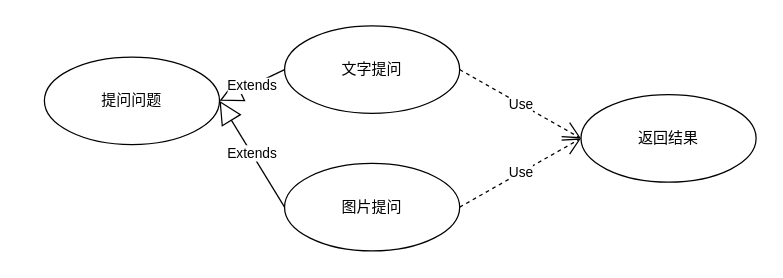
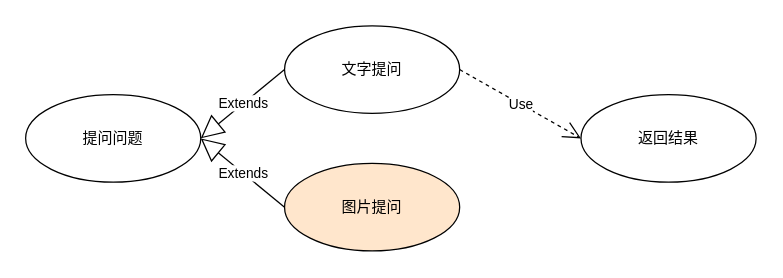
  <mxCell id="0" />
  <mxCell id="1" parent="0" />
- <mxCell id="2" value="提问问题" style="ellipse;whiteSpace=wrap;html=1;" vertex="1" parent="1"><mxGeometry x="35" y="45" width="140" height="70" as="geometry" /></mxCell>
+ <mxCell id="2" value="提问问题" style="ellipse;whiteSpace=wrap;html=1;" vertex="1" parent="1"><mxGeometry x="20" y="75" width="140" height="70" as="geometry" /></mxCell>
  <mxCell id="3" value="文字提问" style="ellipse;whiteSpace=wrap;html=1;" vertex="1" parent="1"><mxGeometry x="227" y="20" width="140" height="70" as="geometry" /></mxCell>
- <mxCell id="4" value="图片提问" style="ellipse;whiteSpace=wrap;html=1;" vertex="1" parent="1"><mxGeometry x="227" y="130" width="140" height="70" as="geometry" /></mxCell>
+ <mxCell id="4" value="图片提问" style="ellipse;whiteSpace=wrap;html=1;fillColor=#ffe6cc;" vertex="1" parent="1"><mxGeometry x="227" y="130" width="140" height="70" as="geometry" /></mxCell>
  <mxCell id="5" value="Extends" style="endArrow=block;endSize=16;endFill=0;html=1;rounded=0;entryX=1;entryY=0.5;entryDx=0;entryDy=0;exitX=0;exitY=0.5;exitDx=0;exitDy=0;" edge="1" parent="1" source="3" target="2"><mxGeometry width="160" relative="1" as="geometry"><mxPoint x="197" y="140" as="sourcePoint" /><mxPoint x="357" y="140" as="targetPoint" /></mxGeometry></mxCell>
  <mxCell id="6" value="Extends" style="endArrow=block;endSize=16;endFill=0;html=1;rounded=0;entryX=1;entryY=0.5;entryDx=0;entryDy=0;exitX=0;exitY=0.5;exitDx=0;exitDy=0;" edge="1" parent="1" source="4" target="2"><mxGeometry width="160" relative="1" as="geometry"><mxPoint x="227" y="120" as="sourcePoint" /><mxPoint x="160" y="175" as="targetPoint" /></mxGeometry></mxCell>
  <mxCell id="7" value="返回结果" style="ellipse;whiteSpace=wrap;html=1;" vertex="1" parent="1"><mxGeometry x="464" y="75" width="140" height="70" as="geometry" /></mxCell>
  <mxCell id="8" value="Use" style="endArrow=open;endSize=12;dashed=1;html=1;rounded=0;entryX=0;entryY=0.5;entryDx=0;entryDy=0;exitX=1;exitY=0.5;exitDx=0;exitDy=0;" edge="1" parent="1" source="3" target="7"><mxGeometry width="160" relative="1" as="geometry"><mxPoint x="244" y="140" as="sourcePoint" /><mxPoint x="404" y="140" as="targetPoint" /></mxGeometry></mxCell>
- <mxCell id="9" value="Use" style="endArrow=open;endSize=12;dashed=1;html=1;rounded=0;entryX=0;entryY=0.5;entryDx=0;entryDy=0;exitX=1;exitY=0.5;exitDx=0;exitDy=0;" edge="1" parent="1" source="4" target="7"><mxGeometry width="160" relative="1" as="geometry"><mxPoint x="367" y="110" as="sourcePoint" /><mxPoint x="464" y="165" as="targetPoint" /></mxGeometry></mxCell>
